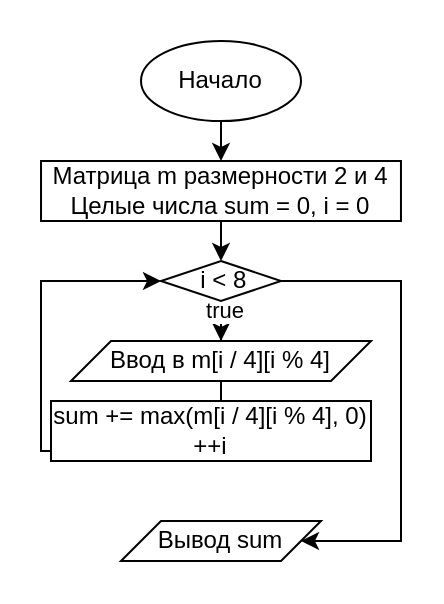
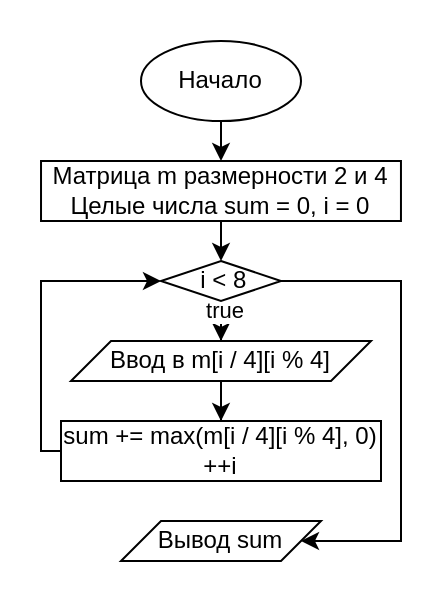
  <mxCell id="0" />
  <mxCell id="1" parent="0" />
  <mxCell id="2" style="edgeStyle=orthogonalEdgeStyle;rounded=0;orthogonalLoop=1;jettySize=auto;html=1;entryX=0.5;entryY=0;entryDx=0;entryDy=0;" edge="1" parent="1" source="3"><mxGeometry relative="1" as="geometry"><mxPoint x="110.02" y="80" as="targetPoint" /></mxGeometry></mxCell>
  <mxCell id="3" value="Начало" style="ellipse;whiteSpace=wrap;html=1;" vertex="1" parent="1"><mxGeometry x="70" y="20" width="80" height="40" as="geometry" /></mxCell>
  <mxCell id="4" style="edgeStyle=orthogonalEdgeStyle;rounded=0;orthogonalLoop=1;jettySize=auto;html=1;" edge="1" parent="1" source="5"><mxGeometry relative="1" as="geometry"><mxPoint x="110" y="130" as="targetPoint" /></mxGeometry></mxCell>
  <mxCell id="5" value="Матрица m размерности 2 и 4&lt;br&gt;Целые числа sum = 0, i = 0" style="rounded=0;whiteSpace=wrap;html=1;" vertex="1" parent="1"><mxGeometry x="20.01" y="80" width="179.97" height="30" as="geometry" /></mxCell>
  <mxCell id="6" style="edgeStyle=orthogonalEdgeStyle;rounded=0;orthogonalLoop=1;jettySize=auto;html=1;entryX=0.5;entryY=0;entryDx=0;entryDy=0;" edge="1" parent="1" source="9" target="11"><mxGeometry relative="1" as="geometry" /></mxCell>
  <mxCell id="7" value="true" style="edgeLabel;html=1;align=center;verticalAlign=middle;resizable=0;points=[];" vertex="1" connectable="0" parent="6"><mxGeometry x="0.196" y="-1" relative="1" as="geometry"><mxPoint as="offset" /></mxGeometry></mxCell>
  <mxCell id="8" style="edgeStyle=orthogonalEdgeStyle;rounded=0;orthogonalLoop=1;jettySize=auto;html=1;entryX=1;entryY=0.5;entryDx=0;entryDy=0;" edge="1" parent="1" source="9" target="14"><mxGeometry relative="1" as="geometry"><Array as="points"><mxPoint x="200" y="140" /><mxPoint x="200" y="270" /></Array></mxGeometry></mxCell>
  <mxCell id="9" value="&amp;nbsp;i &amp;lt; 8" style="rhombus;whiteSpace=wrap;html=1;" vertex="1" parent="1"><mxGeometry x="79.99" y="130" width="60" height="20" as="geometry" /></mxCell>
  <mxCell id="10" style="edgeStyle=orthogonalEdgeStyle;rounded=0;orthogonalLoop=1;jettySize=auto;html=1;" edge="1" parent="1" source="11" target="13"><mxGeometry relative="1" as="geometry" /></mxCell>
  <mxCell id="11" value="Ввод в&amp;nbsp;m[i / 4][i % 4]" style="shape=parallelogram;perimeter=parallelogramPerimeter;whiteSpace=wrap;html=1;fixedSize=1;" vertex="1" parent="1"><mxGeometry x="35" y="170" width="150" height="20" as="geometry" /></mxCell>
  <mxCell id="12" style="edgeStyle=orthogonalEdgeStyle;rounded=0;orthogonalLoop=1;jettySize=auto;html=1;entryX=0;entryY=0.5;entryDx=0;entryDy=0;" edge="1" parent="1" source="13" target="9"><mxGeometry relative="1" as="geometry"><Array as="points"><mxPoint x="20" y="225" /><mxPoint x="20" y="140" /></Array></mxGeometry></mxCell>
- <mxCell id="13" value="sum += max(m[i / 4][i % 4], 0)&lt;br&gt;++i" style="rounded=0;whiteSpace=wrap;html=1;" vertex="1" parent="1"><mxGeometry x="25" y="200" width="160" height="30" as="geometry" /></mxCell>
+ <mxCell id="13" value="sum += max(m[i / 4][i % 4], 0)&lt;br&gt;++i" style="rounded=0;whiteSpace=wrap;html=1;" vertex="1" parent="1"><mxGeometry x="30" y="210" width="160" height="30" as="geometry" /></mxCell>
  <mxCell id="14" value="Вывод sum" style="shape=parallelogram;perimeter=parallelogramPerimeter;whiteSpace=wrap;html=1;fixedSize=1;" vertex="1" parent="1"><mxGeometry x="60" y="260" width="100" height="20" as="geometry" /></mxCell>
